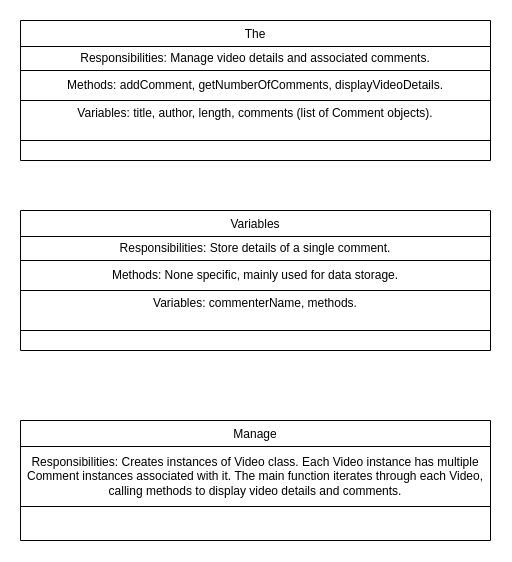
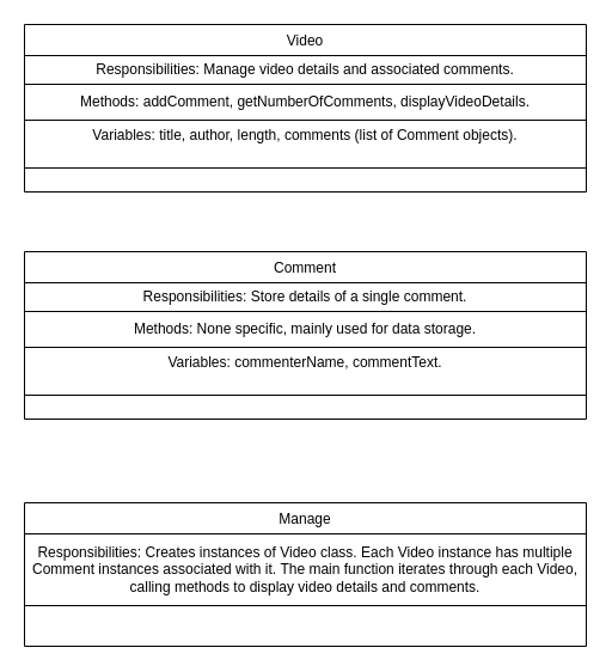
  <mxCell id="0" />
  <mxCell id="1" parent="0" />
- <mxCell id="2" value="The" style="swimlane;fontStyle=0;align=center;verticalAlign=top;childLayout=stackLayout;horizontal=1;startSize=26;horizontalStack=0;resizeParent=1;resizeLast=0;collapsible=1;marginBottom=0;rounded=0;shadow=0;strokeWidth=1;" parent="1" vertex="1"><mxGeometry x="20" width="470" height="140" as="geometry" y="20"><mxRectangle x="230" y="140" width="160" height="26" as="alternateBounds" /></mxGeometry></mxCell>
+ <mxCell id="2" value="Video" style="swimlane;fontStyle=0;align=center;verticalAlign=top;childLayout=stackLayout;horizontal=1;startSize=26;horizontalStack=0;resizeParent=1;resizeLast=0;collapsible=1;marginBottom=0;rounded=0;shadow=0;strokeWidth=1;" parent="1" vertex="1"><mxGeometry x="20" width="470" height="140" as="geometry" y="20"><mxRectangle x="230" y="140" width="160" height="26" as="alternateBounds" /></mxGeometry></mxCell>
  <mxCell id="3" value="Responsibilities: Manage video details and associated comments." style="whiteSpace=wrap;html=1;" vertex="1" parent="2"><mxGeometry y="26" width="470" height="24" as="geometry" /></mxCell>
  <mxCell id="4" style="edgeStyle=orthogonalEdgeStyle;rounded=0;orthogonalLoop=1;jettySize=auto;html=1;exitX=0.5;exitY=1;exitDx=0;exitDy=0;" edge="1" parent="2" source="3" target="3"><mxGeometry relative="1" as="geometry" /></mxCell>
  <mxCell id="5" value="Methods: addComment, getNumberOfComments, displayVideoDetails." style="whiteSpace=wrap;html=1;" vertex="1" parent="2"><mxGeometry y="50" width="470" height="30" as="geometry" /></mxCell>
  <mxCell id="6" value="&lt;div&gt;Variables: title, author, length, comments (list of Comment objects).&lt;/div&gt;&lt;div&gt;&lt;br&gt;&lt;/div&gt;" style="whiteSpace=wrap;html=1;" vertex="1" parent="2"><mxGeometry y="80" width="470" height="40" as="geometry" /></mxCell>
- <mxCell id="7" value="Variables" style="swimlane;fontStyle=0;align=center;verticalAlign=top;childLayout=stackLayout;horizontal=1;startSize=26;horizontalStack=0;resizeParent=1;resizeLast=0;collapsible=1;marginBottom=0;rounded=0;shadow=0;strokeWidth=1;" parent="1" vertex="1"><mxGeometry x="20" y="210" width="470" height="140" as="geometry"><mxRectangle x="130" y="380" width="160" height="26" as="alternateBounds" /></mxGeometry></mxCell>
+ <mxCell id="7" value="Comment" style="swimlane;fontStyle=0;align=center;verticalAlign=top;childLayout=stackLayout;horizontal=1;startSize=26;horizontalStack=0;resizeParent=1;resizeLast=0;collapsible=1;marginBottom=0;rounded=0;shadow=0;strokeWidth=1;" parent="1" vertex="1"><mxGeometry x="20" y="210" width="470" height="140" as="geometry"><mxRectangle x="130" y="380" width="160" height="26" as="alternateBounds" /></mxGeometry></mxCell>
  <mxCell id="8" value="Responsibilities: Store details of a single comment." style="whiteSpace=wrap;html=1;" vertex="1" parent="7"><mxGeometry y="26" width="470" height="24" as="geometry" /></mxCell>
  <mxCell id="9" value="Methods: None specific, mainly used for data storage." style="whiteSpace=wrap;html=1;" vertex="1" parent="7"><mxGeometry y="50" width="470" height="30" as="geometry" /></mxCell>
- <mxCell id="10" value="&lt;div&gt;Variables: commenterName, methods.&lt;/div&gt;&lt;div&gt;&lt;br&gt;&lt;/div&gt;" style="whiteSpace=wrap;html=1;" vertex="1" parent="7"><mxGeometry y="80" width="470" height="40" as="geometry" /></mxCell>
+ <mxCell id="10" value="&lt;div&gt;Variables: commenterName, commentText.&lt;/div&gt;&lt;div&gt;&lt;br&gt;&lt;/div&gt;" style="whiteSpace=wrap;html=1;" vertex="1" parent="7"><mxGeometry y="80" width="470" height="40" as="geometry" /></mxCell>
  <mxCell id="11" value="Manage" style="swimlane;fontStyle=0;align=center;verticalAlign=top;childLayout=stackLayout;horizontal=1;startSize=26;horizontalStack=0;resizeParent=1;resizeLast=0;collapsible=1;marginBottom=0;rounded=0;shadow=0;strokeWidth=1;" parent="1" vertex="1"><mxGeometry x="20" y="420" width="470" height="120" as="geometry"><mxRectangle x="340" y="380" width="170" height="26" as="alternateBounds" /></mxGeometry></mxCell>
  <mxCell id="12" value="Responsibilities: Creates instances of Video class.&amp;nbsp;Each Video instance has multiple Comment instances associated with it.&amp;nbsp;The main function iterates through each Video, calling methods to display video details and comments." style="whiteSpace=wrap;html=1;" vertex="1" parent="11"><mxGeometry y="26" width="470" height="60" as="geometry" /></mxCell>
